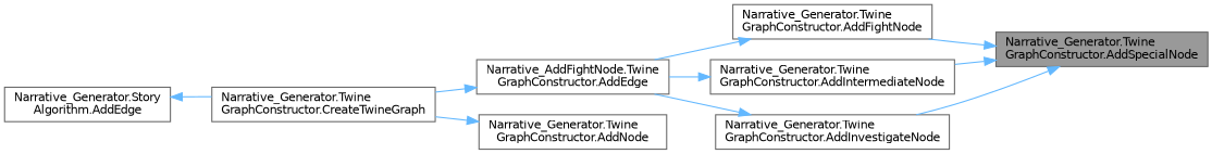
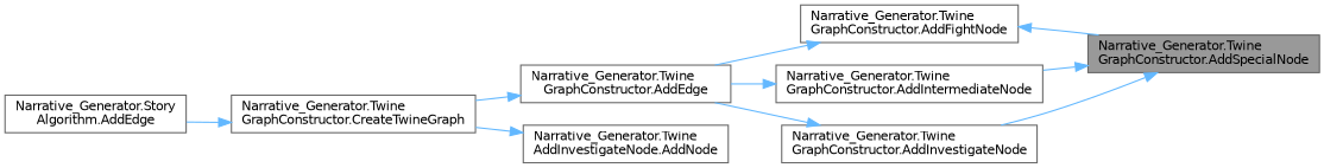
  digraph {
    rankdir=RL
    node [color=grey40 fillcolor=white fontname=Helvetica fontsize=10 shape=box style=filled]
    edge [color=steelblue1 dir=back fontname=Helvetica fontsize=10 labelfontname=Helvetica labelfontsize=10 style=solid]
    n1 [color=gray40 fillcolor=grey60 fontcolor=black height=0.2 label="Narrative_Generator.Twine\lGraphConstructor.AddSpecialNode" width=0.4]
    n2 [height=0.2 label="Narrative_Generator.Twine\lGraphConstructor.AddFightNode" width=0.4]
    n3 [height=0.2 label="Narrative_Generator.Twine\lGraphConstructor.AddIntermediateNode" width=0.4]
    n4 [height=0.2 label="Narrative_Generator.Twine\lGraphConstructor.AddInvestigateNode" width=0.4]
-   n5 [height=0.2 label="Narrative_AddFightNode.Twine\lGraphConstructor.AddEdge" width=0.4]
+   n5 [height=0.2 label="Narrative_Generator.Twine\lGraphConstructor.AddEdge" width=0.4]
    n6 [height=0.2 label="Narrative_Generator.Twine\lGraphConstructor.CreateTwineGraph" width=0.4]
-   n7 [height=0.2 label="Narrative_Generator.Twine\lGraphConstructor.AddNode" width=0.4]
+   n7 [height=0.2 label="Narrative_Generator.Twine\lAddInvestigateNode.AddNode" width=0.4]
    n8 [height=0.2 label="Narrative_Generator.Story\lAlgorithm.AddEdge" width=0.4]
-   n1 -> n2
+   n2 -> n1
    n1 -> n3
    n1 -> n4
    n2 -> n5
    n3 -> n5
    n4 -> n5
    n5 -> n6
-   n8 -> n6
+   n6 -> n8
    n7 -> n6
  }
